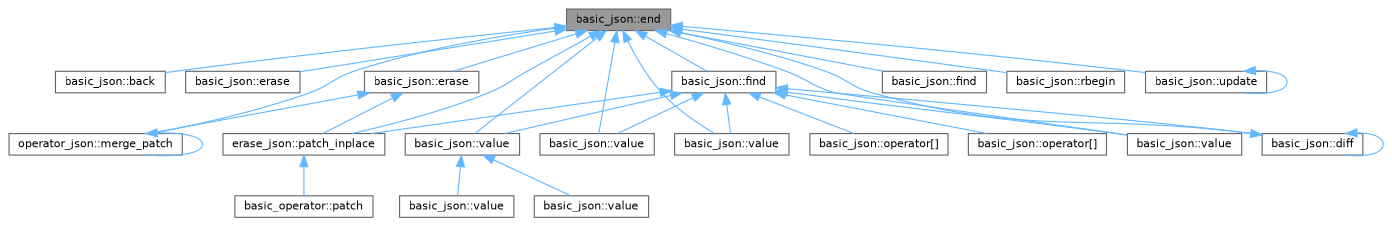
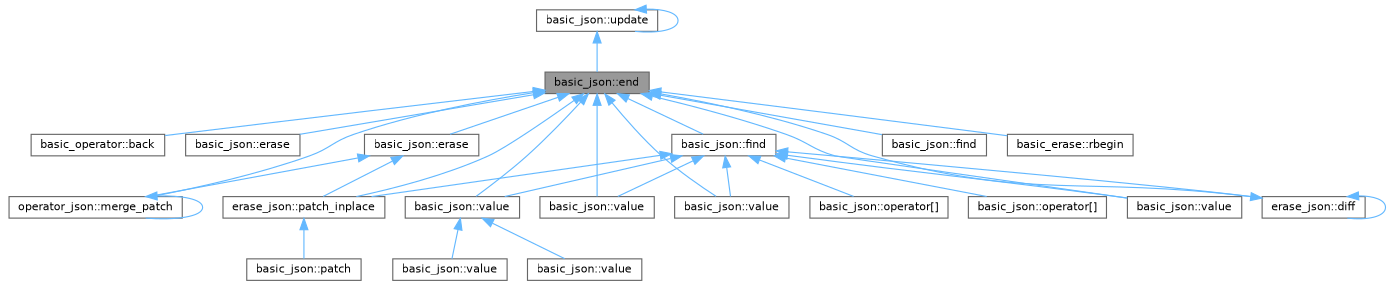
  digraph {
    rankdir=TB
    node [color=grey40 fillcolor=white fontname=Helvetica fontsize=10 shape=box style=filled]
    edge [color=steelblue1 dir=back fontname=Helvetica fontsize=10 labelfontname=Helvetica labelfontsize=10 style=solid]
    n1 [color=gray40 fillcolor=grey60 fontcolor=black height=0.2 label="basic_json::end" width=0.4]
-   n2 [height=0.2 label="basic_json::back" width=0.4]
+   n2 [height=0.2 label="basic_operator::back" width=0.4]
    n3 [height=0.2 label="basic_json::erase" width=0.4]
    n4 [height=0.2 label="basic_json::erase" width=0.4]
    n5 [height=0.2 label="operator_json::merge_patch" width=0.4]
    n6 [height=0.2 label="erase_json::patch_inplace" width=0.4]
    n7 [height=0.2 label="basic_json::find" width=0.4]
    n8 [height=0.2 label="basic_json::value" width=0.4]
    n9 [height=0.2 label="basic_json::value" width=0.4]
    n10 [height=0.2 label="basic_json::value" width=0.4]
    n11 [height=0.2 label="basic_json::value" width=0.4]
    n12 [height=0.2 label="basic_json::find" width=0.4]
-   n13 [height=0.2 label="basic_json::rbegin" width=0.4]
+   n13 [height=0.2 label="basic_erase::rbegin" width=0.4]
    n14 [height=0.2 label="basic_json::update" width=0.4]
-   n15 [height=0.2 label="basic_json::diff" width=0.4]
-   n16 [height=0.2 label="basic_operator::patch" width=0.4]
+   n15 [height=0.2 label="erase_json::diff" width=0.4]
+   n16 [height=0.2 label="basic_json::patch" width=0.4]
    n17 [height=0.2 label="basic_json::operator[]" width=0.4]
    n18 [height=0.2 label="basic_json::operator[]" width=0.4]
    n19 [height=0.2 label="basic_json::value" width=0.4]
    n20 [height=0.2 label="basic_json::value" width=0.4]
    n1 -> n2
    n1 -> n3
    n1 -> n4
    n1 -> n5
    n1 -> n6
    n1 -> n7
    n1 -> n8
    n1 -> n9
    n1 -> n10
    n1 -> n11
    n1 -> n12
    n1 -> n13
-   n1 -> n14
+   n14 -> n1
    n4 -> n5
    n4 -> n6
    n5 -> n5
    n6 -> n16
    n7 -> n6
    n7 -> n8
    n7 -> n9
    n7 -> n10
    n7 -> n11
    n7 -> n15
    n7 -> n17
    n7 -> n18
    n8 -> n19
    n8 -> n20
    n14 -> n14
    n15 -> n1
    n15 -> n15
  }
